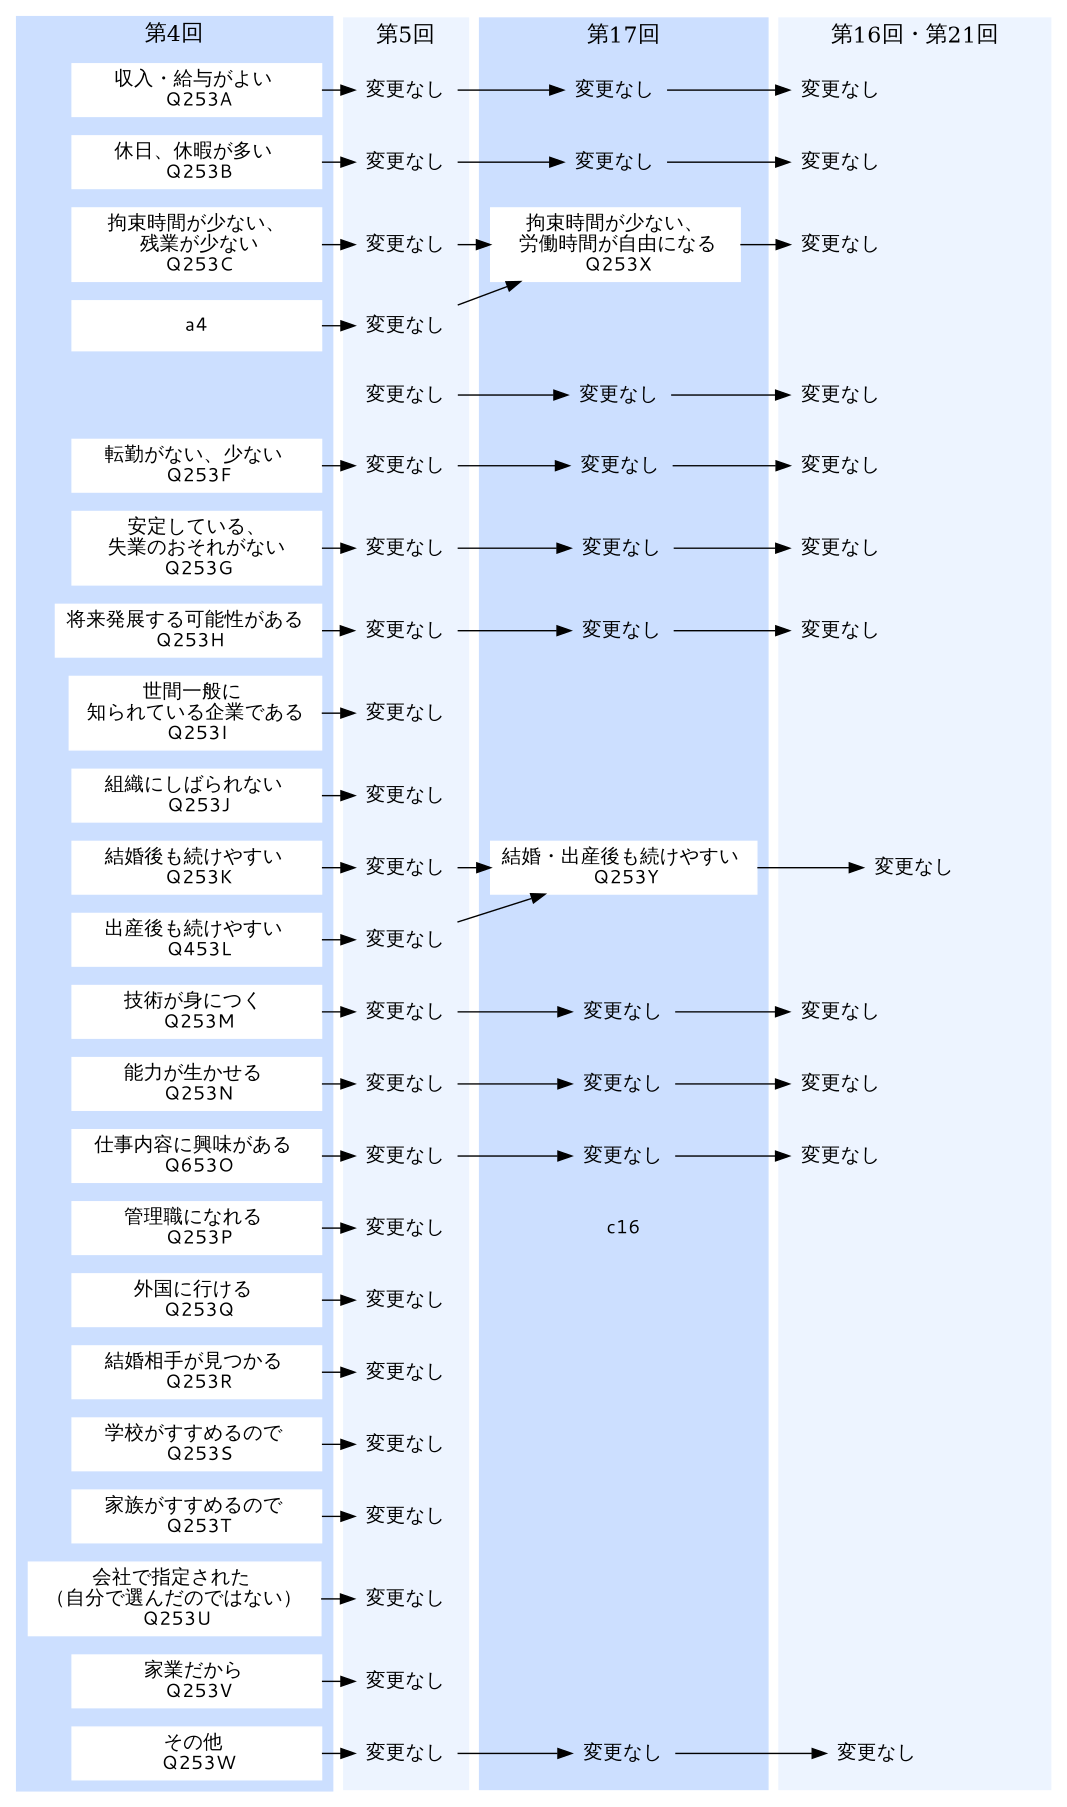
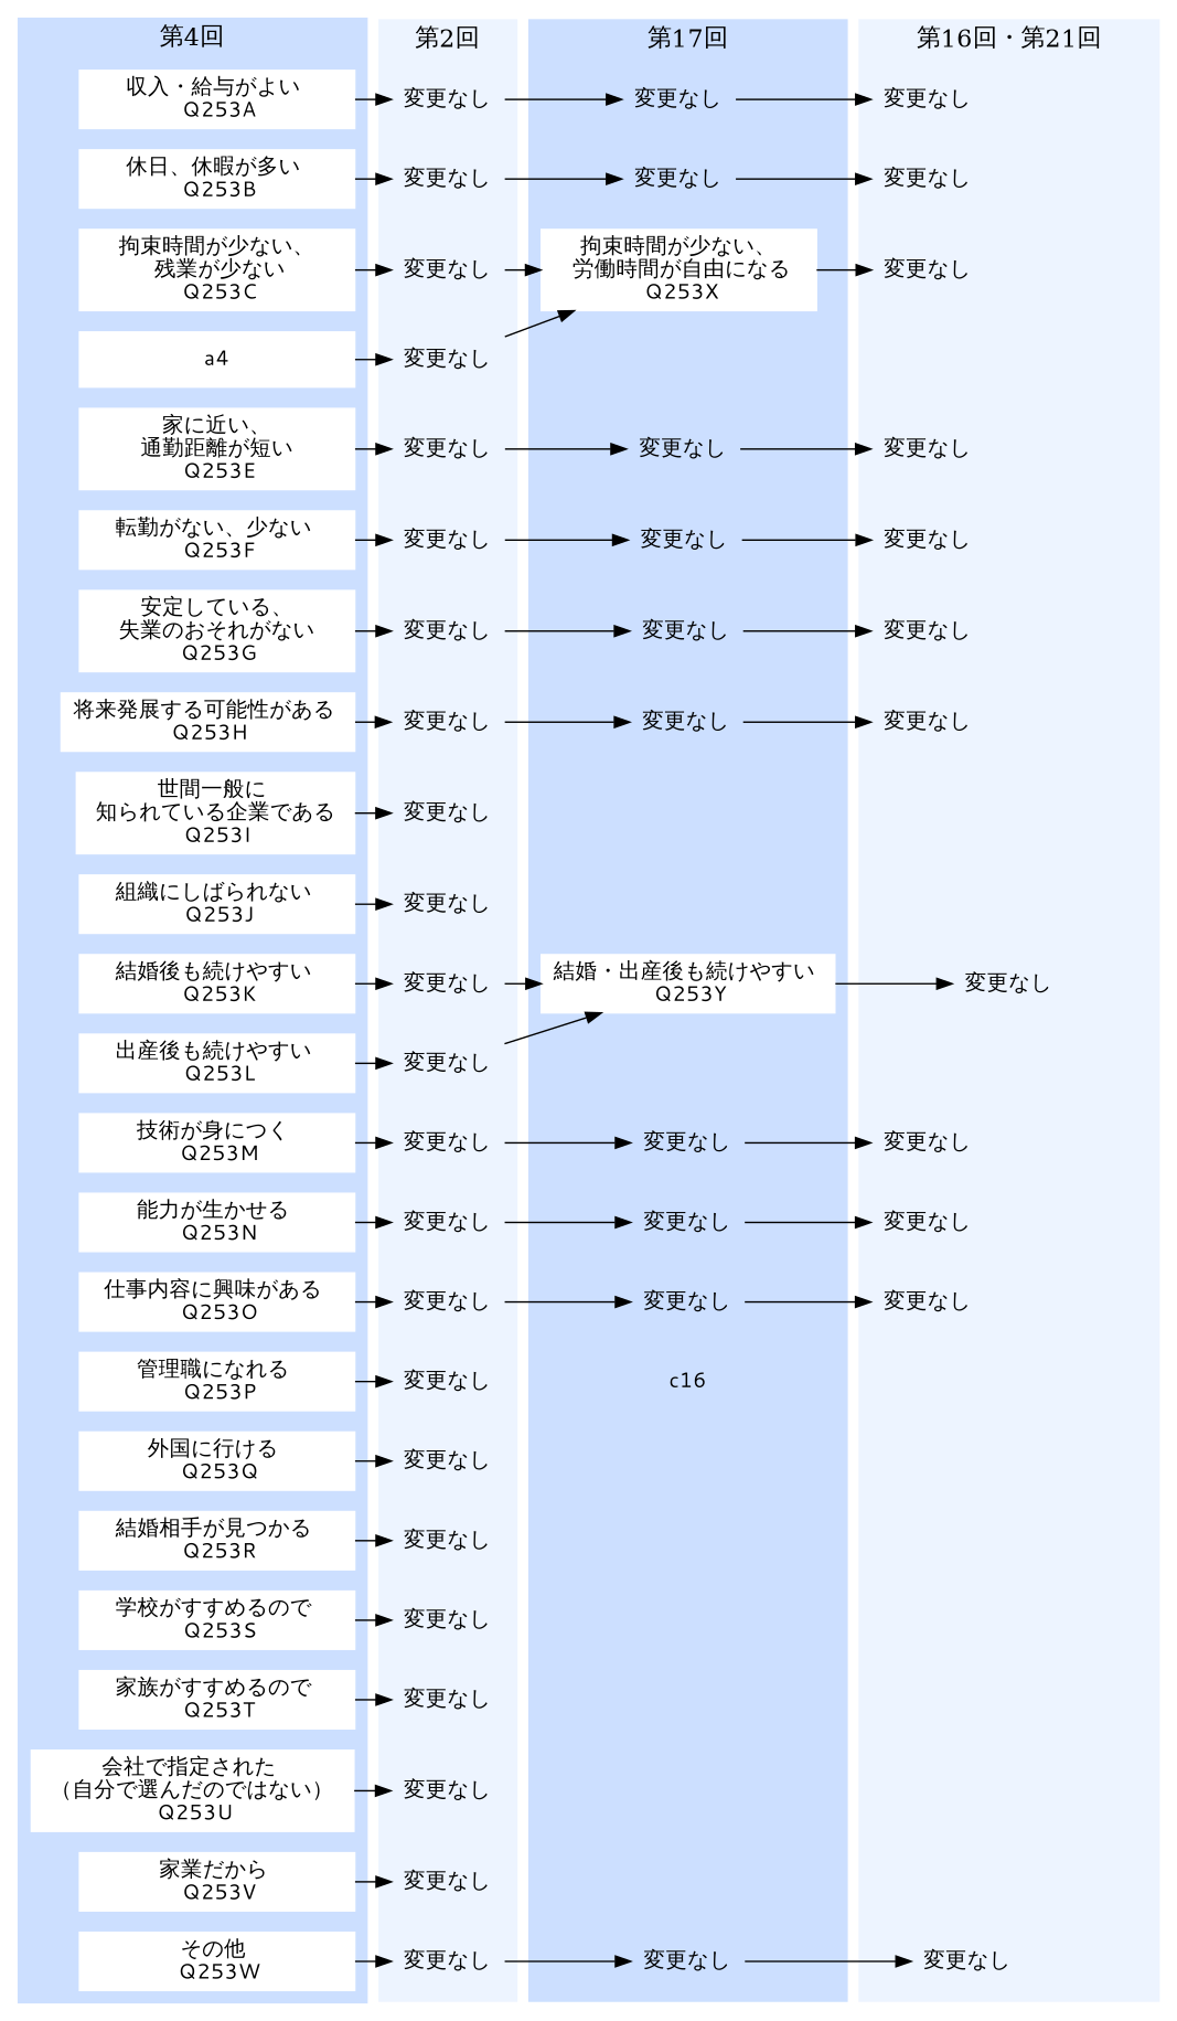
  digraph {
    compound=true
    newrank=true
    nodesep=.0
    rankdir=TB
    ranksep=.2
    splines=false
    node [color=white fontname="meiryo UI" fontsize=14 shape=box style=filled]
    edge [style=invis]
    n1 [label="収入・給与がよい \n Q253A" width=2.5]
    n2 [color=none label="変更なし" width=1.0]
    n3 [color=none label="変更なし" width=1.0]
    n4 [color=none label="変更なし" width=1.0]
    n5 [label="休日、休暇が多い \n Q253B" width=2.5]
    n6 [color=none label="変更なし" width=1.0]
    n7 [color=none label="変更なし" width=1.0]
    n8 [color=none label="変更なし" width=1.0]
    n9 [label="拘束時間が少ない、\n 残業が少ない\n Q253C" width=2.5]
    n10 [color=none label="変更なし" width=1.0]
    n11 [label="拘束時間が少ない、\n 労働時間が自由になる\n Q253X" width=2.5]
    n12 [color=none label="変更なし" width=1.0]
    a4 [width=2.5]
    n14 [color=none label="変更なし" width=1.0]
+   n15 [label="家に近い、\n 通勤距離が短い \n Q253E" width=2.5]
    n16 [color=none label="変更なし" width=1.0]
    n17 [color=none label="変更なし" width=1.0]
    n18 [color=none label="変更なし" width=1.0]
    n19 [label="転勤がない、少ない \n Q253F" width=2.5]
    n20 [color=none label="変更なし" width=1.0]
    n21 [color=none label="変更なし" width=1.0]
    n22 [color=none label="変更なし" width=1.0]
    n23 [label="安定している、\n 失業のおそれがない \n Q253G" width=2.5]
    n24 [color=none label="変更なし" width=1.0]
    n25 [color=none label="変更なし" width=1.0]
    n26 [color=none label="変更なし" width=1.0]
    n27 [label="将来発展する可能性がある \n Q253H" width=2.5]
    n28 [color=none label="変更なし" width=1.0]
    n29 [color=none label="変更なし" width=1.0]
    n30 [color=none label="変更なし" width=1.0]
    n31 [label="世間一般に \n 知られている企業である \n Q253I" width=2.5]
    n32 [color=none label="変更なし" width=1.0]
    c9 [style=invis width=2.5]
    d9 [style=invis width=2.5]
    n35 [label="組織にしばられない \n Q253J" width=2.5]
    n36 [color=none label="変更なし" width=1.0]
    c10 [style=invis width=2.5]
    d10 [style=invis width=2.5]
    n39 [label="結婚後も続けやすい \n Q253K" width=2.5]
    n40 [color=none label="変更なし" width=1.0]
    n41 [label="結婚・出産後も続けやすい \n Q253Y" width=2.5]
    n42 [color=none label="変更なし" width=1.0]
-   n43 [label="出産後も続けやすい \n Q453L" width=2.5]
+   n43 [label="出産後も続けやすい \n Q253L" width=2.5]
    n44 [color=none label="変更なし" width=1.0]
    c12 [style=invis width=2.5]
    d12 [style=invis width=2.5]
    n47 [label="技術が身につく \n Q253M" width=2.5]
    n48 [color=none label="変更なし" width=1.0]
    n49 [color=none label="変更なし" width=1.0]
    n50 [color=none label="変更なし" width=1.0]
    n51 [label="能力が生かせる \n Q253N" width=2.5]
    n52 [color=none label="変更なし" width=1.0]
    n53 [color=none label="変更なし" width=1.0]
    n54 [color=none label="変更なし" width=1.0]
-   n55 [label="仕事内容に興味がある \n Q653O" width=2.5]
+   n55 [label="仕事内容に興味がある \n Q253O" width=2.5]
    n56 [color=none label="変更なし" width=1.0]
    n57 [color=none label="変更なし" width=1.0]
    n58 [color=none label="変更なし" width=1.0]
    n59 [label="管理職になれる \n Q253P" width=2.5]
    n60 [color=none label="変更なし" width=1.0]
    c16 [color=none width=0.0]
    d16 [style=invis width=2.5]
    n63 [label="外国に行ける \n Q253Q" width=2.5]
    n64 [color=none label="変更なし" width=1.0]
    c17 [style=invis width=2.5]
    d17 [style=invis width=2.5]
    n67 [label="結婚相手が見つかる \n Q253R" width=2.5]
    n68 [color=none label="変更なし" width=1.0]
    c18 [style=invis width=2.5]
    d18 [style=invis width=2.5]
    n71 [label="学校がすすめるので \n Q253S" width=2.5]
    n72 [color=none label="変更なし" width=1.0]
    c19 [style=invis width=2.5]
    d19 [style=invis width=2.5]
    n75 [label="家族がすすめるので \n Q253T" width=2.5]
    n76 [color=none label="変更なし" width=1.0]
    c20 [style=invis width=2.5]
    d20 [style=invis width=2.5]
    n79 [label="会社で指定された \n （自分で選んだのではない） \n Q253U" width=2.5]
    n80 [color=none label="変更なし" width=1.0]
    c21 [style=invis width=2.5]
    d21 [style=invis width=2.5]
    n83 [label="家業だから \n Q253V" width=2.5]
    n84 [color=none label="変更なし" width=1.0]
    c22 [style=invis width=2.5]
    d22 [style=invis width=2.5]
    n87 [label="その他 \n Q253W" width=2.5]
    n88 [color=none label="変更なし" width=1.0]
    n89 [color=none label="変更なし" width=1.0]
    n90 [color=none label="変更なし" width=1.0]
    c4 [style=invis width=2.5]
    d4 [style=invis width=2.5]
    subgraph sub_1 {
      rank=same
      n1
      n2
      n3
      n4
    }
    subgraph sub_2 {
      rank=same
      n5
      n6
      n7
      n8
    }
    subgraph sub_3 {
      rank=same
      n9
      n10
      n11
      n12
    }
    subgraph cluster_4 {
      color="#ccdfff"
      fontsize=16
      label="第17回"
      style=filled
      n3
      n7
      n11
      n17
      n21
      n25
      n29
      c9
      c10
      n41
      c12
      n49
      n53
      n57
      c16
      c17
      c18
      c19
      c20
      c21
      c22
      n89
      c4
    }
    subgraph sub_5 {
      rank=same
      a4
      n14
    }
    subgraph sub_6 {
      rank=same
+     n15
      n16
      n17
      n18
    }
    subgraph sub_7 {
      rank=same
      n19
      n20
      n21
      n22
    }
    subgraph cluster_8 {
      color="#edf4ff"
      fontsize=16
-     label="第5回"
+     label="第2回"
      style=filled
      n2
      n6
      n10
      n14
      n16
      n20
      n24
      n28
      n32
      n36
      n40
      n44
      n48
      n52
      n56
      n60
      n64
      n68
      n72
      n76
      n80
      n84
      n88
    }
    subgraph sub_9 {
      rank=same
      n23
      n24
      n25
      n26
    }
    subgraph sub_10 {
      rank=same
      n27
      n28
      n29
      n30
    }
    subgraph sub_11 {
      rank=same
      n31
      n32
      c9
      d9
    }
    subgraph sub_12 {
      rank=same
      n35
      n36
      c10
      d10
    }
    subgraph sub_13 {
      rank=same
      n39
      n40
      n41
      n42
    }
    subgraph sub_14 {
      rank=same
      n43
      n44
      c12
      d12
    }
    subgraph sub_15 {
      rank=same
      n47
      n48
      n49
      n50
    }
    subgraph sub_16 {
      rank=same
      n51
      n52
      n53
      n54
    }
    subgraph sub_17 {
      rank=same
      n55
      n56
      n57
      n58
    }
    subgraph sub_18 {
      rank=same
      n59
      n60
      c16
      d16
    }
    subgraph sub_19 {
      rank=same
      n63
      n64
      c17
      d17
    }
    subgraph sub_20 {
      rank=same
      n67
      n68
      c18
      d18
    }
    subgraph sub_21 {
      rank=same
      n71
      n72
      c19
      d19
    }
    subgraph sub_22 {
      rank=same
      n75
      n76
      c20
      d20
    }
    subgraph sub_23 {
      rank=same
      n79
      n80
      c21
      d21
    }
    subgraph sub_24 {
      rank=same
      n83
      n84
      c22
      d22
    }
    subgraph sub_25 {
      rank=same
      n87
      n88
      n89
      n90
    }
    subgraph cluster_26 {
      color="#ccdfff"
      fontsize=16
      label="第4回"
      style=filled
      n1
      n5
      n9
      a4
+     n15
      n19
      n23
      n27
      n31
      n35
      n39
      n43
      n47
      n51
      n55
      n59
      n63
      n67
      n71
      n75
      n79
      n83
      n87
    }
    subgraph cluster_27 {
      color="#edf4ff"
      fontsize=16
      label="第16回・第21回"
      style=filled
      n4
      n8
      n12
      n18
      n22
      n26
      n30
      d9
      d10
      n42
      d12
      n50
      n54
      n58
      d16
      d17
      d18
      d19
      d20
      d21
      d22
      n90
      d4
    }
    n1 -> n2 [style=""]
    n1 -> n5
    n2 -> n3 [style=""]
    n2 -> n6
    n3 -> n4 [style=""]
    n3 -> n7
    n4 -> n8
    n5 -> n6 [style=""]
    n5 -> n9
    n6 -> n7 [style=""]
    n6 -> n10
    n7 -> n8 [style=""]
    n7 -> n11
    n8 -> n12
    n9 -> n10 [style=""]
    n9 -> a4
    n10 -> n11 [style=""]
    n10 -> n14
    n11 -> n12 [style=""]
    n11 -> c4
    n12 -> d4
    a4 -> n14 [style=""]
+   a4 -> n15
    n14 -> n11 [style=""]
    n14 -> n16
+   n15 -> n16 [style=""]
+   n15 -> n19
    n16 -> n17 [style=""]
    n16 -> n20
    n17 -> n18 [style=""]
    n17 -> n21
    n18 -> n22
    n19 -> n20 [style=""]
    n19 -> n23
    n20 -> n21 [style=""]
    n20 -> n24
    n21 -> n22 [style=""]
    n21 -> n25
    n22 -> n26
    n23 -> n24 [style=""]
    n23 -> n27
    n24 -> n25 [style=""]
    n24 -> n28
    n25 -> n26 [style=""]
    n25 -> n29
    n26 -> n30
    n27 -> n28 [style=""]
    n27 -> n31
    n28 -> n29 [style=""]
    n28 -> n32
    n29 -> n30 [style=""]
    n29 -> c9
    n30 -> d9
    n31 -> n32 [style=""]
    n31 -> n35
    n32 -> n36
    c9 -> c10
    d9 -> d10
    n35 -> n36 [style=""]
    n35 -> n39
    n36 -> n40
    c10 -> n41
    d10 -> n42
    n39 -> n40 [style=""]
    n39 -> n43
    n40 -> n41 [style=""]
    n40 -> n44
    n41 -> n42 [style=""]
    n41 -> c12
    n42 -> d12
    n43 -> n44 [style=""]
    n43 -> n47
    n44 -> n41 [style=""]
    n44 -> n48
    c12 -> n49
    d12 -> n50
    n47 -> n48 [style=""]
    n47 -> n51
    n48 -> n49 [style=""]
    n48 -> n52
    n49 -> n50 [style=""]
    n49 -> n53
    n50 -> n54
    n51 -> n52 [style=""]
    n51 -> n55
    n52 -> n53 [style=""]
    n52 -> n56
    n53 -> n54 [style=""]
    n53 -> n57
    n54 -> n58
    n55 -> n56 [style=""]
    n55 -> n59
    n56 -> n57 [style=""]
    n56 -> n60
    n57 -> n58 [style=""]
    n57 -> c16
    n58 -> d16
    n59 -> n60 [style=""]
    n59 -> n63
    n60 -> n64
    c16 -> c17
    d16 -> d17
    n63 -> n64 [style=""]
    n63 -> n67
    n64 -> n68
    c17 -> c18
    d17 -> d18
    n67 -> n68 [style=""]
    n67 -> n71
    n68 -> n72
    c18 -> c19
    d18 -> d19
    n71 -> n72 [style=""]
    n71 -> n75
    n72 -> n76
    c19 -> c20
    d19 -> d20
    n75 -> n76 [style=""]
    n75 -> n79
    n76 -> n80
    c20 -> c21
    d20 -> d21
    n79 -> n80 [style=""]
    n79 -> n83
    n80 -> n84
    c21 -> c22
    d21 -> d22
    n83 -> n84 [style=""]
    n83 -> n87
    n84 -> n88
    c22 -> n89
    d22 -> n90
    n87 -> n88 [style=""]
    n88 -> n89 [style=""]
    n89 -> n90 [style=""]
    c4 -> n17
    d4 -> n18
  }
